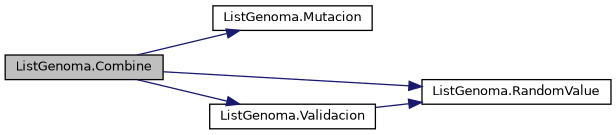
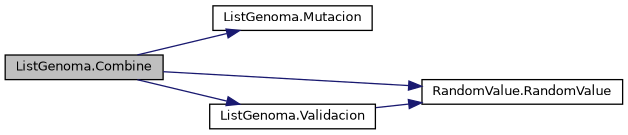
  digraph {
    rankdir=LR
    node [color=black fillcolor=white fontname=Helvetica fontsize=10 shape=record style=filled]
    edge [color=midnightblue fontname=Helvetica fontsize=10 labelfontname=Helvetica labelfontsize=10 style=solid]
    n1 [fillcolor=grey75 fontcolor=black height=0.2 label="ListGenoma.Combine" width=0.4]
    n2 [height=0.2 label="ListGenoma.Mutacion" width=0.4]
-   n3 [height=0.2 label="ListGenoma.RandomValue" width=0.4]
+   n3 [height=0.2 label="RandomValue.RandomValue" width=0.4]
    n4 [height=0.2 label="ListGenoma.Validacion" width=0.4]
    n1 -> n2
    n1 -> n3
    n1 -> n4
    n4 -> n3
  }
